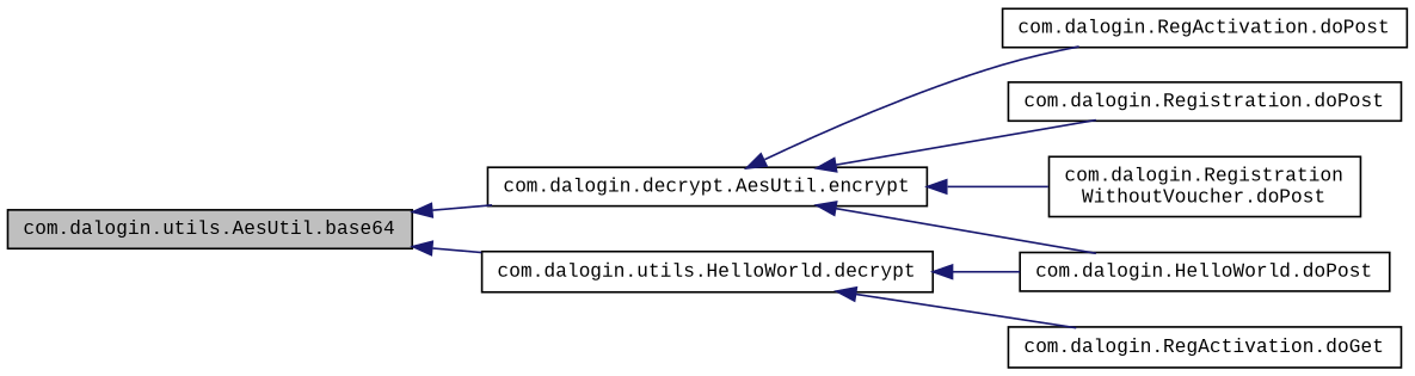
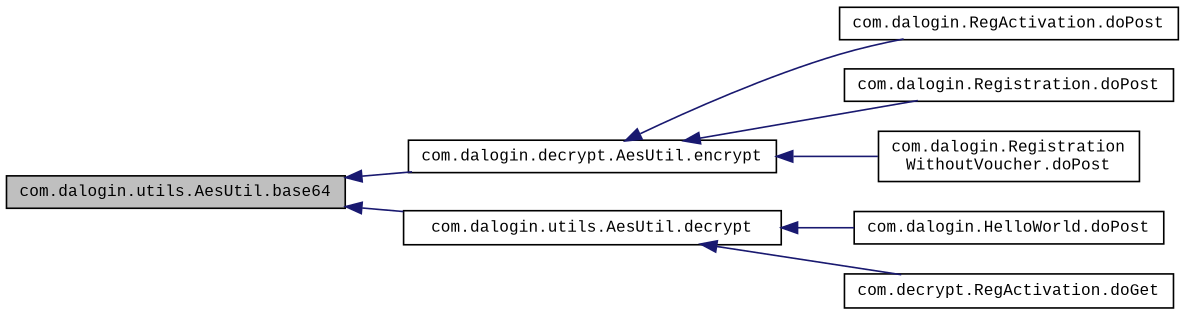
  digraph {
    fontname="Liberation Mono"
    rankdir=LR
    node [color=black fillcolor=white fontname="Liberation Mono" fontsize=10 shape=record style=filled]
    edge [color=midnightblue dir=back fontname="Liberation Mono" fontsize=10 labelfontname=Helvetica labelfontsize=10 style=solid]
    n1 [fillcolor=grey75 fontcolor=black height=0.2 label="com.dalogin.utils.AesUtil.base64" width=0.4]
    n2 [height=0.2 label="com.dalogin.decrypt.AesUtil.encrypt" width=0.4]
-   n3 [height=0.2 label="com.dalogin.utils.HelloWorld.decrypt" width=0.4]
+   n3 [height=0.2 label="com.dalogin.utils.AesUtil.decrypt" width=0.4]
    n4 [height=0.2 label="com.dalogin.HelloWorld.doPost" width=0.4]
    n5 [height=0.2 label="com.dalogin.RegActivation.doPost" width=0.4]
    n6 [height=0.2 label="com.dalogin.Registration.doPost" width=0.4]
    n7 [height=0.2 label="com.dalogin.Registration\lWithoutVoucher.doPost" width=0.4]
-   n8 [height=0.2 label="com.dalogin.RegActivation.doGet" width=0.4]
+   n8 [height=0.2 label="com.decrypt.RegActivation.doGet" width=0.4]
    n1 -> n2
    n1 -> n3
-   n2 -> n4
    n2 -> n5
    n2 -> n6
    n2 -> n7
    n3 -> n4
    n3 -> n8
  }
